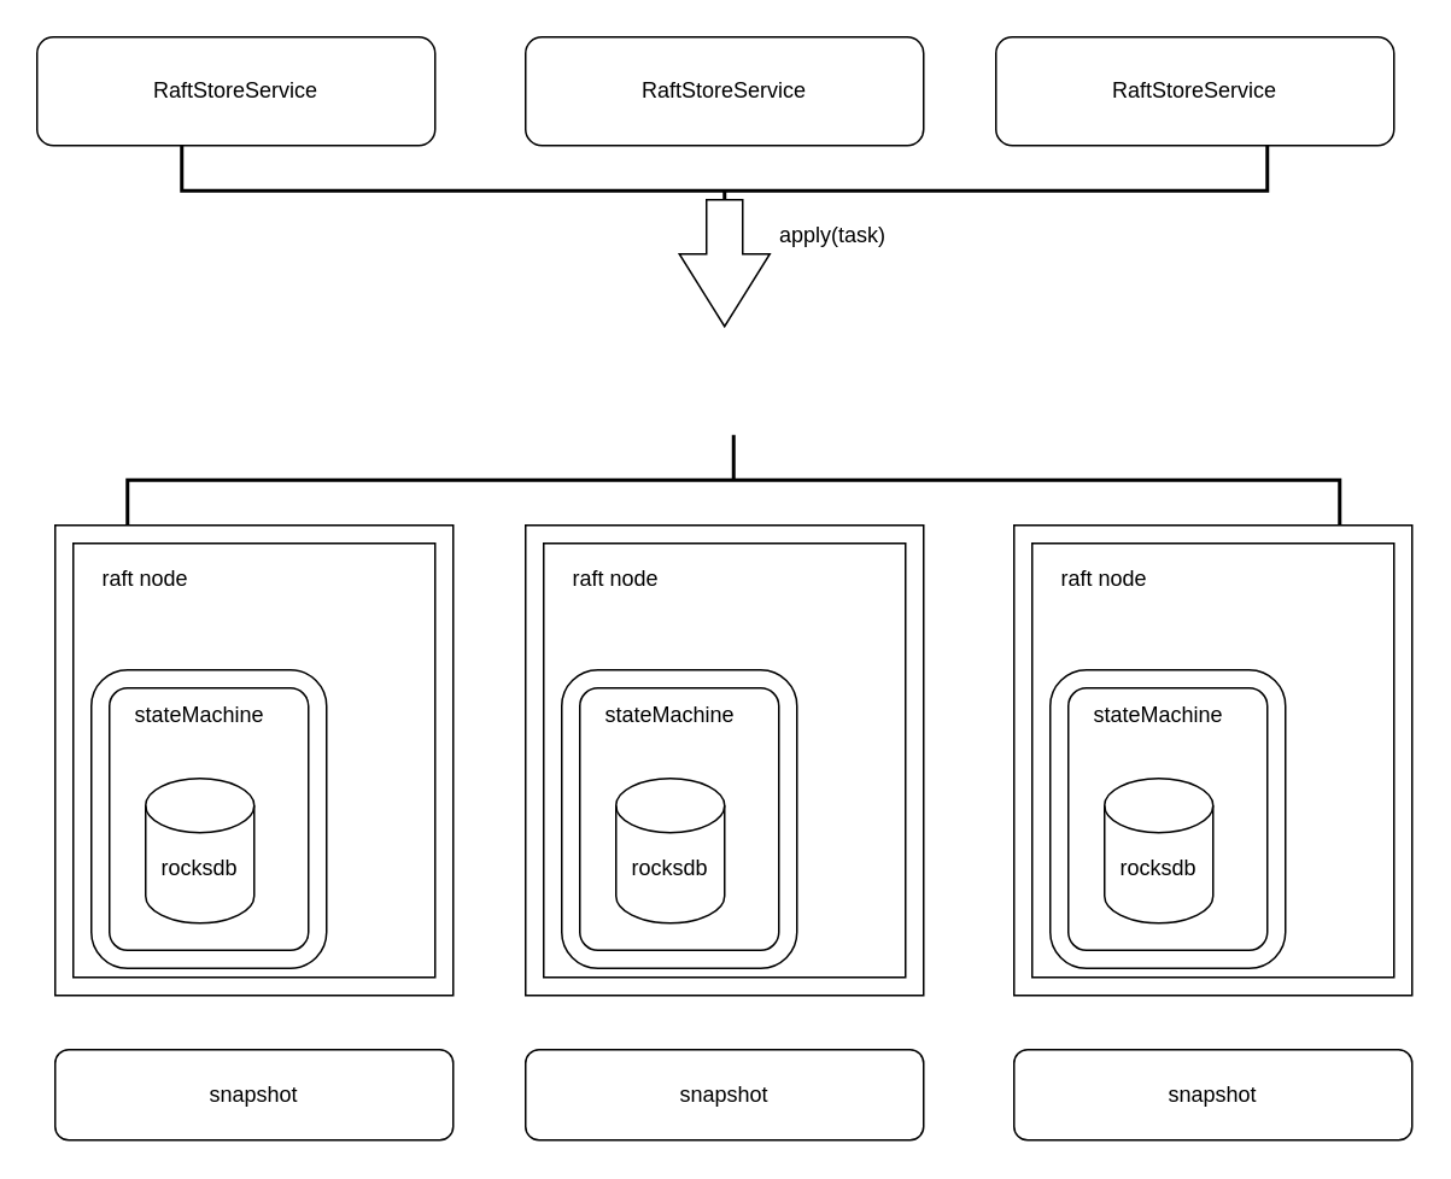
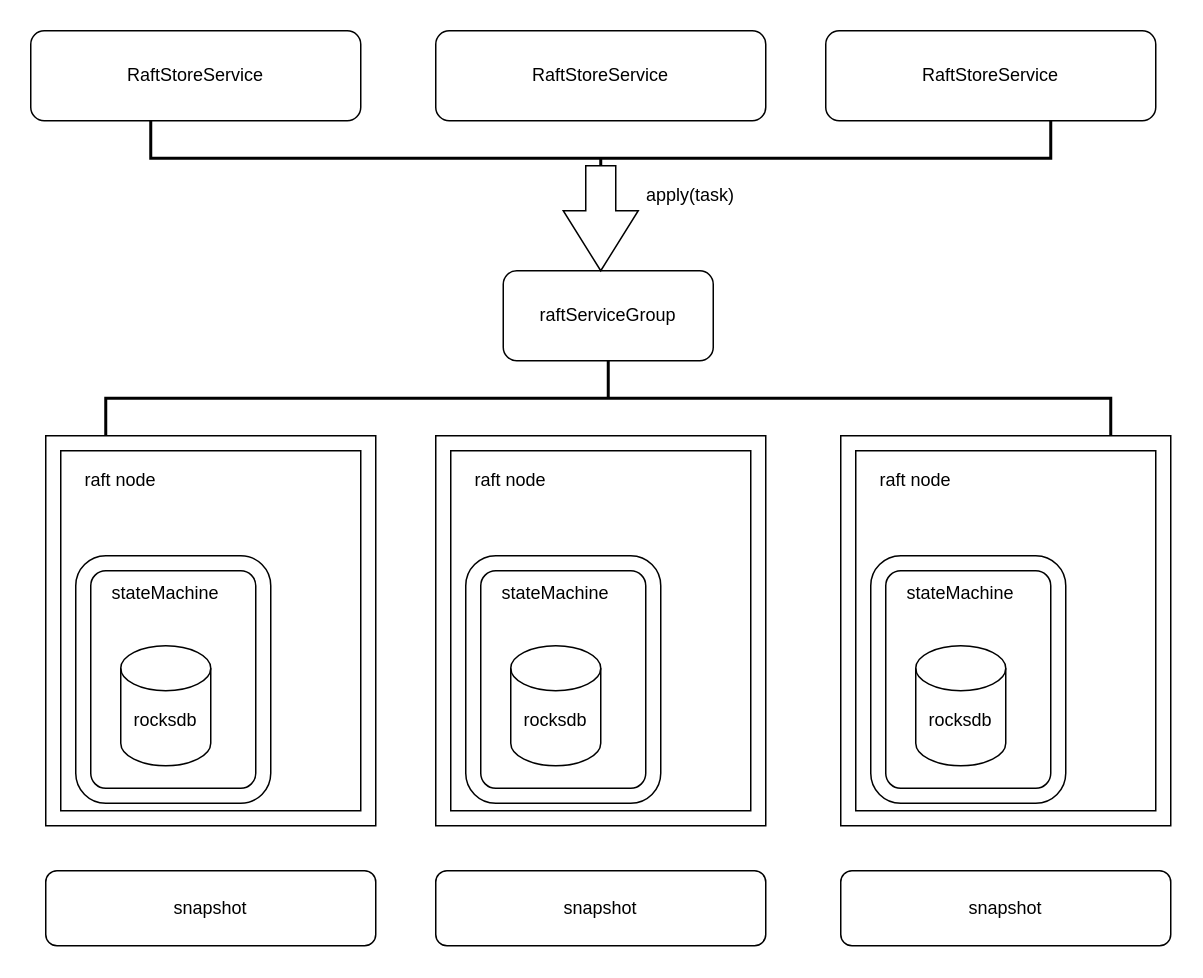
  <mxCell id="0" />
  <mxCell id="1" parent="0" />
  <mxCell id="2" value="" style="shape=cylinder3;whiteSpace=wrap;html=1;boundedLbl=1;backgroundOutline=1;size=15;" vertex="1" parent="1"><mxGeometry x="80" y="430" width="60" height="80" as="geometry" /></mxCell>
  <mxCell id="3" value="" style="verticalLabelPosition=bottom;verticalAlign=top;html=1;shape=mxgraph.basic.rounded_frame;dx=10;" vertex="1" parent="1"><mxGeometry x="50" y="370" width="130" height="165" as="geometry" /></mxCell>
  <mxCell id="4" value="stateMachine" style="text;html=1;strokeColor=none;fillColor=none;align=center;verticalAlign=middle;whiteSpace=wrap;rounded=0;" vertex="1" parent="1"><mxGeometry x="70" y="390" width="80" height="10" as="geometry" /></mxCell>
  <mxCell id="5" value="" style="verticalLabelPosition=bottom;verticalAlign=top;html=1;shape=mxgraph.basic.frame;dx=10;" vertex="1" parent="1"><mxGeometry x="30" y="290" width="220" height="260" as="geometry" /></mxCell>
  <mxCell id="6" value="raft node" style="text;html=1;strokeColor=none;fillColor=none;align=center;verticalAlign=middle;whiteSpace=wrap;rounded=0;" vertex="1" parent="1"><mxGeometry x="30" y="310" width="100" height="20" as="geometry" /></mxCell>
  <mxCell id="7" value="" style="shape=cylinder3;whiteSpace=wrap;html=1;boundedLbl=1;backgroundOutline=1;size=15;" vertex="1" parent="1"><mxGeometry x="340" y="430" width="60" height="80" as="geometry" /></mxCell>
  <mxCell id="8" value="" style="verticalLabelPosition=bottom;verticalAlign=top;html=1;shape=mxgraph.basic.rounded_frame;dx=10;" vertex="1" parent="1"><mxGeometry x="310" y="370" width="130" height="165" as="geometry" /></mxCell>
  <mxCell id="9" value="stateMachine" style="text;html=1;strokeColor=none;fillColor=none;align=center;verticalAlign=middle;whiteSpace=wrap;rounded=0;" vertex="1" parent="1"><mxGeometry x="330" y="390" width="80" height="10" as="geometry" /></mxCell>
  <mxCell id="10" value="" style="verticalLabelPosition=bottom;verticalAlign=top;html=1;shape=mxgraph.basic.frame;dx=10;" vertex="1" parent="1"><mxGeometry x="290" y="290" width="220" height="260" as="geometry" /></mxCell>
  <mxCell id="11" value="raft node" style="text;html=1;strokeColor=none;fillColor=none;align=center;verticalAlign=middle;whiteSpace=wrap;rounded=0;" vertex="1" parent="1"><mxGeometry x="290" y="310" width="100" height="20" as="geometry" /></mxCell>
  <mxCell id="12" value="" style="shape=cylinder3;whiteSpace=wrap;html=1;boundedLbl=1;backgroundOutline=1;size=15;" vertex="1" parent="1"><mxGeometry x="610" y="430" width="60" height="80" as="geometry" /></mxCell>
  <mxCell id="13" value="" style="verticalLabelPosition=bottom;verticalAlign=top;html=1;shape=mxgraph.basic.rounded_frame;dx=10;" vertex="1" parent="1"><mxGeometry x="580" y="370" width="130" height="165" as="geometry" /></mxCell>
  <mxCell id="14" value="stateMachine" style="text;html=1;strokeColor=none;fillColor=none;align=center;verticalAlign=middle;whiteSpace=wrap;rounded=0;" vertex="1" parent="1"><mxGeometry x="600" y="390" width="80" height="10" as="geometry" /></mxCell>
  <mxCell id="15" value="" style="verticalLabelPosition=bottom;verticalAlign=top;html=1;shape=mxgraph.basic.frame;dx=10;" vertex="1" parent="1"><mxGeometry x="560" y="290" width="220" height="260" as="geometry" /></mxCell>
  <mxCell id="16" value="raft node" style="text;html=1;strokeColor=none;fillColor=none;align=center;verticalAlign=middle;whiteSpace=wrap;rounded=0;" vertex="1" parent="1"><mxGeometry x="560" y="310" width="100" height="20" as="geometry" /></mxCell>
  <mxCell id="17" value="" style="strokeWidth=2;html=1;shape=mxgraph.flowchart.annotation_2;align=left;labelPosition=right;pointerEvents=1;direction=south;" vertex="1" parent="1"><mxGeometry x="70" y="240" width="670" height="50" as="geometry" /></mxCell>
+ <mxCell id="18" value="raftServiceGroup" style="rounded=1;whiteSpace=wrap;html=1;" vertex="1" parent="1"><mxGeometry x="335" y="180" width="140" height="60" as="geometry" /></mxCell>
  <mxCell id="19" value="rocksdb" style="text;html=1;strokeColor=none;fillColor=none;align=center;verticalAlign=middle;whiteSpace=wrap;rounded=0;" vertex="1" parent="1"><mxGeometry x="350" y="470" width="40" height="20" as="geometry" /></mxCell>
  <mxCell id="20" value="rocksdb" style="text;html=1;strokeColor=none;fillColor=none;align=center;verticalAlign=middle;whiteSpace=wrap;rounded=0;" vertex="1" parent="1"><mxGeometry x="620" y="470" width="40" height="20" as="geometry" /></mxCell>
  <mxCell id="21" value="rocksdb" style="text;html=1;strokeColor=none;fillColor=none;align=center;verticalAlign=middle;whiteSpace=wrap;rounded=0;" vertex="1" parent="1"><mxGeometry x="90" y="470" width="40" height="20" as="geometry" /></mxCell>
  <mxCell id="22" value="RaftStoreService" style="rounded=1;whiteSpace=wrap;html=1;" vertex="1" parent="1"><mxGeometry x="20" y="20" width="220" height="60" as="geometry" /></mxCell>
  <mxCell id="23" value="RaftStoreService" style="rounded=1;whiteSpace=wrap;html=1;" vertex="1" parent="1"><mxGeometry x="290" y="20" width="220" height="60" as="geometry" /></mxCell>
  <mxCell id="24" value="RaftStoreService" style="rounded=1;whiteSpace=wrap;html=1;" vertex="1" parent="1"><mxGeometry x="550" y="20" width="220" height="60" as="geometry" /></mxCell>
  <mxCell id="25" value="" style="strokeWidth=2;html=1;shape=mxgraph.flowchart.annotation_2;align=left;labelPosition=right;pointerEvents=1;direction=north;" vertex="1" parent="1"><mxGeometry x="100" y="80" width="600" height="50" as="geometry" /></mxCell>
  <mxCell id="26" value="" style="html=1;shadow=0;dashed=0;align=center;verticalAlign=middle;shape=mxgraph.arrows2.arrow;dy=0.6;dx=40;direction=south;notch=0;" vertex="1" parent="1"><mxGeometry x="375" y="110" width="50" height="70" as="geometry" /></mxCell>
  <mxCell id="27" value="apply(task)" style="text;html=1;strokeColor=none;fillColor=none;align=center;verticalAlign=middle;whiteSpace=wrap;rounded=0;" vertex="1" parent="1"><mxGeometry x="440" y="120" width="40" height="20" as="geometry" /></mxCell>
  <mxCell id="28" value="snapshot" style="rounded=1;whiteSpace=wrap;html=1;" vertex="1" parent="1"><mxGeometry x="30" y="580" width="220" height="50" as="geometry" /></mxCell>
  <mxCell id="29" value="&lt;span&gt;snapshot&lt;/span&gt;" style="rounded=1;whiteSpace=wrap;html=1;" vertex="1" parent="1"><mxGeometry x="290" y="580" width="220" height="50" as="geometry" /></mxCell>
  <mxCell id="30" value="&lt;span&gt;snapshot&lt;/span&gt;" style="rounded=1;whiteSpace=wrap;html=1;" vertex="1" parent="1"><mxGeometry x="560" y="580" width="220" height="50" as="geometry" /></mxCell>
